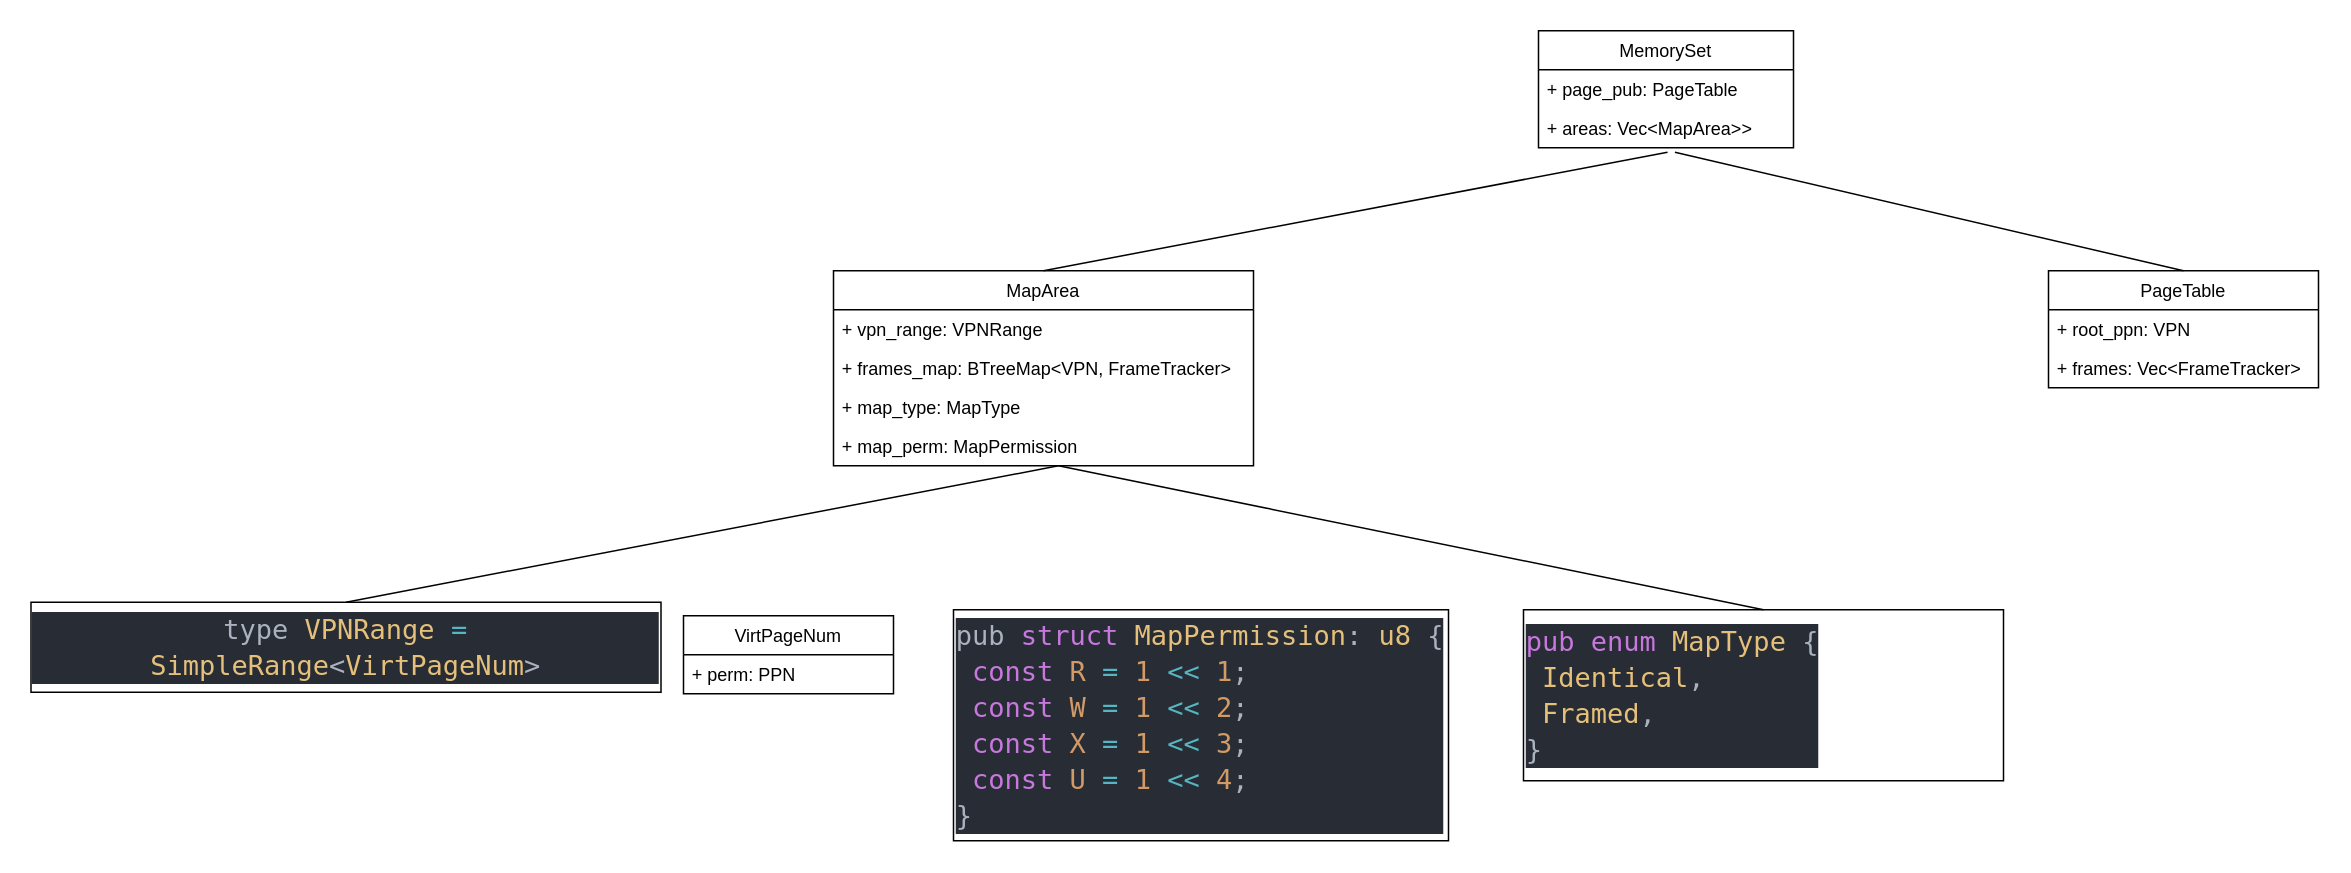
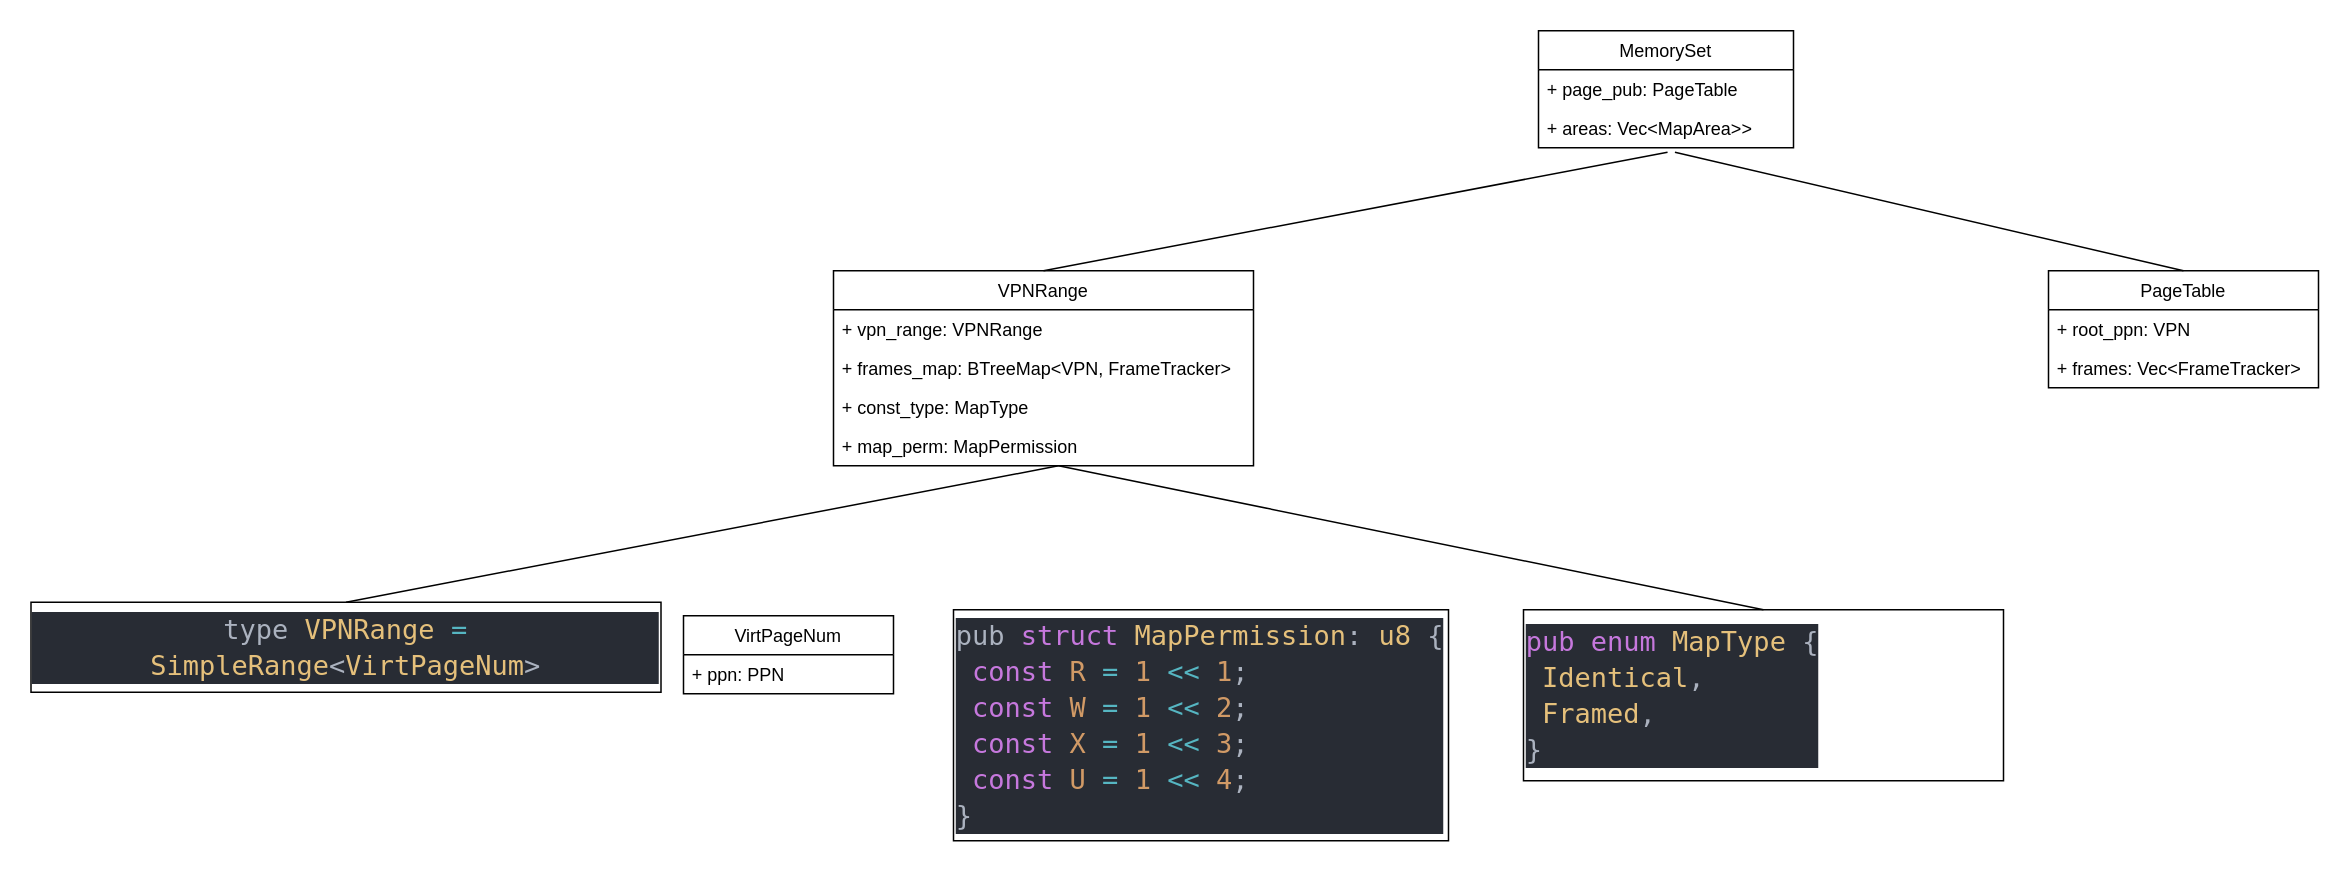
  <mxCell id="0" />
  <mxCell id="1" parent="0" />
  <mxCell id="2" value="MemorySet" style="swimlane;fontStyle=0;childLayout=stackLayout;horizontal=1;startSize=26;fillColor=none;horizontalStack=0;resizeParent=1;resizeParentMax=0;resizeLast=0;collapsible=1;marginBottom=0;" vertex="1" parent="1"><mxGeometry x="1025" y="20" width="170" height="78" as="geometry" /></mxCell>
  <mxCell id="3" value="+ page_pub: PageTable" style="text;strokeColor=none;fillColor=none;align=left;verticalAlign=top;spacingLeft=4;spacingRight=4;overflow=hidden;rotatable=0;points=[[0,0.5],[1,0.5]];portConstraint=eastwest;" vertex="1" parent="2"><mxGeometry y="26" width="170" height="26" as="geometry" /></mxCell>
  <mxCell id="4" value="+ areas: Vec&lt;MapArea&gt;&gt;" style="text;strokeColor=none;fillColor=none;align=left;verticalAlign=top;spacingLeft=4;spacingRight=4;overflow=hidden;rotatable=0;points=[[0,0.5],[1,0.5]];portConstraint=eastwest;" vertex="1" parent="2"><mxGeometry y="52" width="170" height="26" as="geometry" /></mxCell>
- <mxCell id="5" value="MapArea" style="swimlane;fontStyle=0;childLayout=stackLayout;horizontal=1;startSize=26;fillColor=none;horizontalStack=0;resizeParent=1;resizeParentMax=0;resizeLast=0;collapsible=1;marginBottom=0;" vertex="1" parent="1"><mxGeometry x="555" y="180" width="280" height="130" as="geometry" /></mxCell>
+ <mxCell id="5" value="VPNRange" style="swimlane;fontStyle=0;childLayout=stackLayout;horizontal=1;startSize=26;fillColor=none;horizontalStack=0;resizeParent=1;resizeParentMax=0;resizeLast=0;collapsible=1;marginBottom=0;" vertex="1" parent="1"><mxGeometry x="555" y="180" width="280" height="130" as="geometry" /></mxCell>
  <mxCell id="6" value="+ vpn_range: VPNRange" style="text;strokeColor=none;fillColor=none;align=left;verticalAlign=top;spacingLeft=4;spacingRight=4;overflow=hidden;rotatable=0;points=[[0,0.5],[1,0.5]];portConstraint=eastwest;" vertex="1" parent="5"><mxGeometry y="26" width="280" height="26" as="geometry" /></mxCell>
  <mxCell id="7" value="+ frames_map: BTreeMap&lt;VPN, FrameTracker&gt;" style="text;strokeColor=none;fillColor=none;align=left;verticalAlign=top;spacingLeft=4;spacingRight=4;overflow=hidden;rotatable=0;points=[[0,0.5],[1,0.5]];portConstraint=eastwest;" vertex="1" parent="5"><mxGeometry y="52" width="280" height="26" as="geometry" /></mxCell>
- <mxCell id="8" value="+ map_type: MapType" style="text;strokeColor=none;fillColor=none;align=left;verticalAlign=top;spacingLeft=4;spacingRight=4;overflow=hidden;rotatable=0;points=[[0,0.5],[1,0.5]];portConstraint=eastwest;" vertex="1" parent="5"><mxGeometry y="78" width="280" height="26" as="geometry" /></mxCell>
+ <mxCell id="8" value="+ const_type: MapType" style="text;strokeColor=none;fillColor=none;align=left;verticalAlign=top;spacingLeft=4;spacingRight=4;overflow=hidden;rotatable=0;points=[[0,0.5],[1,0.5]];portConstraint=eastwest;" vertex="1" parent="5"><mxGeometry y="78" width="280" height="26" as="geometry" /></mxCell>
  <mxCell id="9" value="+ map_perm: MapPermission" style="text;strokeColor=none;fillColor=none;align=left;verticalAlign=top;spacingLeft=4;spacingRight=4;overflow=hidden;rotatable=0;points=[[0,0.5],[1,0.5]];portConstraint=eastwest;" vertex="1" parent="5"><mxGeometry y="104" width="280" height="26" as="geometry" /></mxCell>
  <mxCell id="10" value="VirtPageNum" style="swimlane;fontStyle=0;childLayout=stackLayout;horizontal=1;startSize=26;fillColor=none;horizontalStack=0;resizeParent=1;resizeParentMax=0;resizeLast=0;collapsible=1;marginBottom=0;" vertex="1" parent="1"><mxGeometry x="455" y="410" width="140" height="52" as="geometry" /></mxCell>
- <mxCell id="11" value="+ perm: PPN" style="text;strokeColor=none;fillColor=none;align=left;verticalAlign=top;spacingLeft=4;spacingRight=4;overflow=hidden;rotatable=0;points=[[0,0.5],[1,0.5]];portConstraint=eastwest;" vertex="1" parent="10"><mxGeometry y="26" width="140" height="26" as="geometry" /></mxCell>
+ <mxCell id="11" value="+ ppn: PPN" style="text;strokeColor=none;fillColor=none;align=left;verticalAlign=top;spacingLeft=4;spacingRight=4;overflow=hidden;rotatable=0;points=[[0,0.5],[1,0.5]];portConstraint=eastwest;" vertex="1" parent="10"><mxGeometry y="26" width="140" height="26" as="geometry" /></mxCell>
  <mxCell id="12" value="&lt;div style=&quot;color: rgb(171, 178, 191); background-color: rgb(40, 44, 52); font-family: &amp;quot;Source Code Pro&amp;quot;, monospace, &amp;quot;Fira Code&amp;quot;, Consolas, &amp;quot;Courier New&amp;quot;, monospace, &amp;quot;Droid Sans Mono&amp;quot;, &amp;quot;monospace&amp;quot;, monospace; font-size: 18px; line-height: 24px;&quot;&gt;type &lt;span style=&quot;color: #e5c07b;&quot;&gt;VPNRange&lt;/span&gt; &lt;span style=&quot;color: #56b6c2;&quot;&gt;=&lt;/span&gt; &lt;span style=&quot;color: #e5c07b;&quot;&gt;SimpleRange&lt;/span&gt;&amp;lt;&lt;span style=&quot;color: #e5c07b;&quot;&gt;VirtPageNum&lt;/span&gt;&amp;gt;&lt;/div&gt;" style="whiteSpace=wrap;html=1;" vertex="1" parent="1"><mxGeometry x="20" y="401" width="420" height="60" as="geometry" /></mxCell>
  <mxCell id="13" value="&lt;div style=&quot;color: rgb(171, 178, 191); background-color: rgb(40, 44, 52); font-family: &amp;quot;Source Code Pro&amp;quot;, monospace, &amp;quot;Fira Code&amp;quot;, Consolas, &amp;quot;Courier New&amp;quot;, monospace, &amp;quot;Droid Sans Mono&amp;quot;, &amp;quot;monospace&amp;quot;, monospace; font-size: 18px; line-height: 24px;&quot;&gt;&lt;div&gt;    pub &lt;span style=&quot;color: #c678dd;&quot;&gt;struct&lt;/span&gt; &lt;span style=&quot;color: #e5c07b;&quot;&gt;MapPermission&lt;/span&gt;: &lt;span style=&quot;color: #e5c07b;&quot;&gt;u8&lt;/span&gt; {&lt;/div&gt;&lt;div&gt;        &lt;span style=&quot;color: #c678dd;&quot;&gt;&lt;span style=&quot;white-space: pre;&quot;&gt; &lt;/span&gt;const&lt;/span&gt; &lt;span style=&quot;color: #d19a66;&quot;&gt;R&lt;/span&gt; &lt;span style=&quot;color: #56b6c2;&quot;&gt;=&lt;/span&gt; &lt;span style=&quot;color: #d19a66;&quot;&gt;1&lt;/span&gt; &lt;span style=&quot;color: #56b6c2;&quot;&gt;&amp;lt;&amp;lt;&lt;/span&gt; &lt;span style=&quot;color: #d19a66;&quot;&gt;1&lt;/span&gt;;&lt;/div&gt;&lt;div&gt;        &lt;span style=&quot;color: #c678dd;&quot;&gt;&lt;span style=&quot;white-space: pre;&quot;&gt; &lt;/span&gt;const&lt;/span&gt; &lt;span style=&quot;color: #d19a66;&quot;&gt;W&lt;/span&gt; &lt;span style=&quot;color: #56b6c2;&quot;&gt;=&lt;/span&gt; &lt;span style=&quot;color: #d19a66;&quot;&gt;1&lt;/span&gt; &lt;span style=&quot;color: #56b6c2;&quot;&gt;&amp;lt;&amp;lt;&lt;/span&gt; &lt;span style=&quot;color: #d19a66;&quot;&gt;2&lt;/span&gt;;&lt;/div&gt;&lt;div&gt;        &lt;span style=&quot;color: #c678dd;&quot;&gt;&lt;span style=&quot;white-space: pre;&quot;&gt; &lt;/span&gt;const&lt;/span&gt; &lt;span style=&quot;color: #d19a66;&quot;&gt;X&lt;/span&gt; &lt;span style=&quot;color: #56b6c2;&quot;&gt;=&lt;/span&gt; &lt;span style=&quot;color: #d19a66;&quot;&gt;1&lt;/span&gt; &lt;span style=&quot;color: #56b6c2;&quot;&gt;&amp;lt;&amp;lt;&lt;/span&gt; &lt;span style=&quot;color: #d19a66;&quot;&gt;3&lt;/span&gt;;&lt;/div&gt;&lt;div&gt;        &lt;span style=&quot;color: #c678dd;&quot;&gt;&lt;span style=&quot;white-space: pre;&quot;&gt; &lt;/span&gt;const&lt;/span&gt; &lt;span style=&quot;color: #d19a66;&quot;&gt;U&lt;/span&gt; &lt;span style=&quot;color: #56b6c2;&quot;&gt;=&lt;/span&gt; &lt;span style=&quot;color: #d19a66;&quot;&gt;1&lt;/span&gt; &lt;span style=&quot;color: #56b6c2;&quot;&gt;&amp;lt;&amp;lt;&lt;/span&gt; &lt;span style=&quot;color: #d19a66;&quot;&gt;4&lt;/span&gt;;&lt;/div&gt;&lt;div&gt;    }&lt;/div&gt;&lt;/div&gt;" style="whiteSpace=wrap;html=1;align=left;" vertex="1" parent="1"><mxGeometry x="635" y="406" width="330" height="154" as="geometry" /></mxCell>
  <mxCell id="14" value="&lt;div style=&quot;color: rgb(171, 178, 191); background-color: rgb(40, 44, 52); font-family: &amp;quot;Source Code Pro&amp;quot;, monospace, &amp;quot;Fira Code&amp;quot;, Consolas, &amp;quot;Courier New&amp;quot;, monospace, &amp;quot;Droid Sans Mono&amp;quot;, &amp;quot;monospace&amp;quot;, monospace; font-weight: normal; font-size: 18px; line-height: 24px;&quot;&gt;&lt;div&gt;&lt;span style=&quot;color: #c678dd;&quot;&gt;pub&lt;/span&gt;&lt;span style=&quot;color: #abb2bf;&quot;&gt; &lt;/span&gt;&lt;span style=&quot;color: #c678dd;&quot;&gt;enum&lt;/span&gt;&lt;span style=&quot;color: #abb2bf;&quot;&gt; &lt;/span&gt;&lt;span style=&quot;color: #e5c07b;&quot;&gt;MapType&lt;/span&gt;&lt;span style=&quot;color: #abb2bf;&quot;&gt; {&lt;/span&gt;&lt;/div&gt;&lt;div&gt;&lt;span style=&quot;color: #abb2bf;&quot;&gt;    &lt;/span&gt;&lt;span style=&quot;color: #e5c07b;&quot;&gt;&lt;span style=&quot;white-space: pre;&quot;&gt; &lt;/span&gt;Identical&lt;/span&gt;&lt;span style=&quot;color: #abb2bf;&quot;&gt;,&lt;/span&gt;&lt;/div&gt;&lt;div&gt;&lt;span style=&quot;color: #abb2bf;&quot;&gt;    &lt;/span&gt;&lt;span style=&quot;color: #e5c07b;&quot;&gt;&lt;span style=&quot;white-space: pre;&quot;&gt; &lt;/span&gt;Framed&lt;/span&gt;&lt;span style=&quot;color: #abb2bf;&quot;&gt;,&lt;/span&gt;&lt;/div&gt;&lt;div&gt;&lt;span style=&quot;color: #abb2bf;&quot;&gt;}&lt;/span&gt;&lt;/div&gt;&lt;/div&gt;" style="whiteSpace=wrap;html=1;align=left;" vertex="1" parent="1"><mxGeometry x="1015" y="406" width="320" height="114" as="geometry" /></mxCell>
  <mxCell id="15" value="PageTable" style="swimlane;fontStyle=0;childLayout=stackLayout;horizontal=1;startSize=26;fillColor=none;horizontalStack=0;resizeParent=1;resizeParentMax=0;resizeLast=0;collapsible=1;marginBottom=0;" vertex="1" parent="1"><mxGeometry x="1365" y="180" width="180" height="78" as="geometry" /></mxCell>
  <mxCell id="16" value="+ root_ppn: VPN" style="text;strokeColor=none;fillColor=none;align=left;verticalAlign=top;spacingLeft=4;spacingRight=4;overflow=hidden;rotatable=0;points=[[0,0.5],[1,0.5]];portConstraint=eastwest;" vertex="1" parent="15"><mxGeometry y="26" width="180" height="26" as="geometry" /></mxCell>
  <mxCell id="17" value="+ frames: Vec&lt;FrameTracker&gt;" style="text;strokeColor=none;fillColor=none;align=left;verticalAlign=top;spacingLeft=4;spacingRight=4;overflow=hidden;rotatable=0;points=[[0,0.5],[1,0.5]];portConstraint=eastwest;" vertex="1" parent="15"><mxGeometry y="52" width="180" height="26" as="geometry" /></mxCell>
  <mxCell id="18" value="" style="endArrow=none;html=1;rounded=0;exitX=0.5;exitY=0;exitDx=0;exitDy=0;" edge="1" parent="1" source="14"><mxGeometry width="50" height="50" relative="1" as="geometry"><mxPoint x="1035" y="380" as="sourcePoint" /><mxPoint x="705" y="310" as="targetPoint" /></mxGeometry></mxCell>
  <mxCell id="19" value="" style="endArrow=none;html=1;rounded=0;entryX=0.506;entryY=1.115;entryDx=0;entryDy=0;entryPerimeter=0;exitX=0.5;exitY=0;exitDx=0;exitDy=0;" edge="1" parent="1" source="5" target="4"><mxGeometry width="50" height="50" relative="1" as="geometry"><mxPoint x="735" y="260" as="sourcePoint" /><mxPoint x="785" y="210" as="targetPoint" /></mxGeometry></mxCell>
  <mxCell id="20" value="" style="endArrow=none;html=1;rounded=0;exitX=0.535;exitY=1.115;exitDx=0;exitDy=0;exitPerimeter=0;entryX=0.5;entryY=0;entryDx=0;entryDy=0;" edge="1" parent="1" source="4" target="15"><mxGeometry width="50" height="50" relative="1" as="geometry"><mxPoint x="705" y="190" as="sourcePoint" /><mxPoint x="1145" y="180" as="targetPoint" /></mxGeometry></mxCell>
  <mxCell id="21" value="" style="endArrow=none;html=1;rounded=0;exitX=0.5;exitY=0;exitDx=0;exitDy=0;" edge="1" parent="1" source="12"><mxGeometry width="50" height="50" relative="1" as="geometry"><mxPoint x="255" y="400" as="sourcePoint" /><mxPoint x="705" y="310" as="targetPoint" /></mxGeometry></mxCell>
